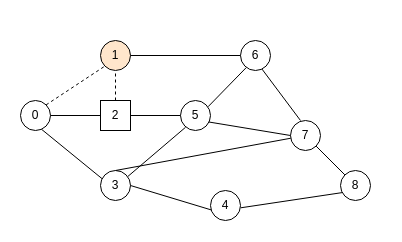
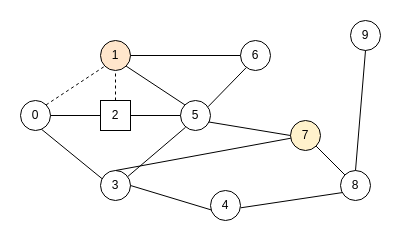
  <mxCell id="0" />
  <mxCell id="1" parent="0" />
  <mxCell id="2" value="1" style="ellipse;whiteSpace=wrap;html=1;aspect=fixed;fillColor=#ffe6cc;" vertex="1" parent="1"><mxGeometry x="100" y="40" width="30" height="30" as="geometry" /></mxCell>
  <mxCell id="3" value="2" style="whiteSpace=wrap;html=1;aspect=fixed;rounded=0;" vertex="1" parent="1"><mxGeometry x="100" y="100" width="30" height="30" as="geometry" /></mxCell>
  <mxCell id="4" value="3" style="ellipse;whiteSpace=wrap;html=1;aspect=fixed;" vertex="1" parent="1"><mxGeometry x="100" y="170" width="30" height="30" as="geometry" /></mxCell>
  <mxCell id="5" value="0" style="ellipse;whiteSpace=wrap;html=1;aspect=fixed;" vertex="1" parent="1"><mxGeometry x="20" y="100" width="30" height="30" as="geometry" /></mxCell>
  <mxCell id="6" value="5" style="ellipse;whiteSpace=wrap;html=1;aspect=fixed;" vertex="1" parent="1"><mxGeometry x="180" y="100" width="30" height="30" as="geometry" /></mxCell>
  <mxCell id="7" value="4" style="ellipse;whiteSpace=wrap;html=1;aspect=fixed;" vertex="1" parent="1"><mxGeometry x="210" y="190" width="30" height="30" as="geometry" /></mxCell>
  <mxCell id="8" value="6" style="ellipse;whiteSpace=wrap;html=1;aspect=fixed;" vertex="1" parent="1"><mxGeometry x="240" y="40" width="30" height="30" as="geometry" /></mxCell>
- <mxCell id="9" value="7" style="ellipse;whiteSpace=wrap;html=1;aspect=fixed;" vertex="1" parent="1"><mxGeometry x="290" y="120" width="30" height="30" as="geometry" /></mxCell>
+ <mxCell id="9" value="7" style="ellipse;whiteSpace=wrap;html=1;aspect=fixed;fillColor=#fff2cc;" vertex="1" parent="1"><mxGeometry x="290" y="120" width="30" height="30" as="geometry" /></mxCell>
  <mxCell id="10" value="8" style="ellipse;whiteSpace=wrap;html=1;aspect=fixed;" vertex="1" parent="1"><mxGeometry x="340" y="170" width="30" height="30" as="geometry" /></mxCell>
+ <mxCell id="11" value="9" style="ellipse;whiteSpace=wrap;html=1;aspect=fixed;" vertex="1" parent="1"><mxGeometry x="350" y="20" width="30" height="30" as="geometry" /></mxCell>
  <mxCell id="12" value="" style="endArrow=none;html=1;rounded=0;entryX=0;entryY=1;entryDx=0;entryDy=0;exitX=1;exitY=0;exitDx=0;exitDy=0;dashed=1;" edge="1" parent="1" source="5" target="2"><mxGeometry width="50" height="50" relative="1" as="geometry"><mxPoint x="210" y="110" as="sourcePoint" /><mxPoint x="260" y="60" as="targetPoint" /></mxGeometry></mxCell>
  <mxCell id="13" value="" style="endArrow=none;html=1;rounded=0;exitX=1;exitY=0.5;exitDx=0;exitDy=0;entryX=0;entryY=0.5;entryDx=0;entryDy=0;" edge="1" parent="1" source="5" target="3"><mxGeometry width="50" height="50" relative="1" as="geometry"><mxPoint x="210" y="110" as="sourcePoint" /><mxPoint x="260" y="60" as="targetPoint" /></mxGeometry></mxCell>
  <mxCell id="14" value="" style="endArrow=none;html=1;rounded=0;exitX=1;exitY=0.5;exitDx=0;exitDy=0;entryX=0;entryY=0.5;entryDx=0;entryDy=0;" edge="1" parent="1" source="3" target="6"><mxGeometry width="50" height="50" relative="1" as="geometry"><mxPoint x="210" y="110" as="sourcePoint" /><mxPoint x="260" y="60" as="targetPoint" /></mxGeometry></mxCell>
  <mxCell id="15" value="" style="endArrow=none;html=1;rounded=0;entryX=0.5;entryY=1;entryDx=0;entryDy=0;exitX=0.5;exitY=0;exitDx=0;exitDy=0;dashed=1;" edge="1" parent="1" source="3" target="2"><mxGeometry width="50" height="50" relative="1" as="geometry"><mxPoint x="210" y="110" as="sourcePoint" /><mxPoint x="260" y="60" as="targetPoint" /></mxGeometry></mxCell>
  <mxCell id="16" value="" style="endArrow=none;html=1;rounded=0;exitX=0.5;exitY=0;exitDx=0;exitDy=0;" edge="1" parent="1" source="4" target="9"><mxGeometry width="50" height="50" relative="1" as="geometry"><mxPoint x="210" y="160" as="sourcePoint" /><mxPoint x="260" y="110" as="targetPoint" /></mxGeometry></mxCell>
  <mxCell id="17" value="" style="endArrow=none;html=1;rounded=0;exitX=1;exitY=0.5;exitDx=0;exitDy=0;entryX=0;entryY=0.5;entryDx=0;entryDy=0;" edge="1" parent="1" source="2" target="8"><mxGeometry width="50" height="50" relative="1" as="geometry"><mxPoint x="210" y="160" as="sourcePoint" /><mxPoint x="260" y="110" as="targetPoint" /></mxGeometry></mxCell>
  <mxCell id="18" value="" style="endArrow=none;html=1;rounded=0;entryX=0.192;entryY=0.903;entryDx=0;entryDy=0;entryPerimeter=0;exitX=0.92;exitY=0.207;exitDx=0;exitDy=0;exitPerimeter=0;" edge="1" parent="1" source="6" target="8"><mxGeometry width="50" height="50" relative="1" as="geometry"><mxPoint x="210" y="160" as="sourcePoint" /><mxPoint x="260" y="110" as="targetPoint" /></mxGeometry></mxCell>
+ <mxCell id="19" value="" style="endArrow=none;html=1;rounded=0;entryX=1;entryY=1;entryDx=0;entryDy=0;exitX=0;exitY=0;exitDx=0;exitDy=0;" edge="1" parent="1" source="6" target="2"><mxGeometry width="50" height="50" relative="1" as="geometry"><mxPoint x="170" y="120" as="sourcePoint" /><mxPoint x="220" y="70" as="targetPoint" /></mxGeometry></mxCell>
  <mxCell id="20" value="" style="endArrow=none;html=1;rounded=0;exitX=0.915;exitY=0.196;exitDx=0;exitDy=0;exitPerimeter=0;entryX=0.169;entryY=0.892;entryDx=0;entryDy=0;entryPerimeter=0;" edge="1" parent="1" source="4" target="6"><mxGeometry width="50" height="50" relative="1" as="geometry"><mxPoint x="170" y="160" as="sourcePoint" /><mxPoint x="220" y="110" as="targetPoint" /></mxGeometry></mxCell>
  <mxCell id="21" value="" style="endArrow=none;html=1;rounded=0;entryX=0.023;entryY=0.647;entryDx=0;entryDy=0;entryPerimeter=0;exitX=1;exitY=0.5;exitDx=0;exitDy=0;" edge="1" parent="1" source="4" target="7"><mxGeometry width="50" height="50" relative="1" as="geometry"><mxPoint x="150" y="180" as="sourcePoint" /><mxPoint x="200" y="130" as="targetPoint" /></mxGeometry></mxCell>
  <mxCell id="22" value="" style="endArrow=none;html=1;rounded=0;entryX=0.056;entryY=0.276;entryDx=0;entryDy=0;entryPerimeter=0;exitX=0.699;exitY=0.958;exitDx=0;exitDy=0;exitPerimeter=0;" edge="1" parent="1" source="5" target="4"><mxGeometry width="50" height="50" relative="1" as="geometry"><mxPoint x="20" y="120" as="sourcePoint" /><mxPoint x="70" y="70" as="targetPoint" /></mxGeometry></mxCell>
- <mxCell id="23" value="" style="endArrow=none;html=1;rounded=0;entryX=0.716;entryY=0.952;entryDx=0;entryDy=0;entryPerimeter=0;exitX=0.333;exitY=0;exitDx=0;exitDy=0;exitPerimeter=0;" edge="1" parent="1" source="9" target="8"><mxGeometry width="50" height="50" relative="1" as="geometry"><mxPoint x="180" y="120" as="sourcePoint" /><mxPoint x="230" y="70" as="targetPoint" /></mxGeometry></mxCell>
  <mxCell id="24" value="" style="endArrow=none;html=1;rounded=0;entryX=0;entryY=0.5;entryDx=0;entryDy=0;exitX=0.934;exitY=0.715;exitDx=0;exitDy=0;exitPerimeter=0;" edge="1" parent="1" source="6" target="9"><mxGeometry width="50" height="50" relative="1" as="geometry"><mxPoint x="230" y="120" as="sourcePoint" /><mxPoint x="260" y="70" as="targetPoint" /></mxGeometry></mxCell>
  <mxCell id="25" value="" style="endArrow=none;html=1;rounded=0;entryX=0.067;entryY=0.735;entryDx=0;entryDy=0;entryPerimeter=0;exitX=1.008;exitY=0.577;exitDx=0;exitDy=0;exitPerimeter=0;" edge="1" parent="1" source="7" target="10"><mxGeometry width="50" height="50" relative="1" as="geometry"><mxPoint x="130" y="180" as="sourcePoint" /><mxPoint x="180" y="130" as="targetPoint" /></mxGeometry></mxCell>
  <mxCell id="26" value="" style="endArrow=none;html=1;rounded=0;entryX=1;entryY=1;entryDx=0;entryDy=0;exitX=0;exitY=0;exitDx=0;exitDy=0;" edge="1" parent="1" source="10" target="9"><mxGeometry width="50" height="50" relative="1" as="geometry"><mxPoint x="350" y="160" as="sourcePoint" /><mxPoint x="280" y="90" as="targetPoint" /></mxGeometry></mxCell>
+ <mxCell id="27" value="" style="endArrow=none;html=1;rounded=0;entryX=0.5;entryY=1;entryDx=0;entryDy=0;exitX=0.5;exitY=0;exitDx=0;exitDy=0;" edge="1" parent="1" source="10" target="11"><mxGeometry width="50" height="50" relative="1" as="geometry"><mxPoint x="230" y="140" as="sourcePoint" /><mxPoint x="280" y="90" as="targetPoint" /></mxGeometry></mxCell>
